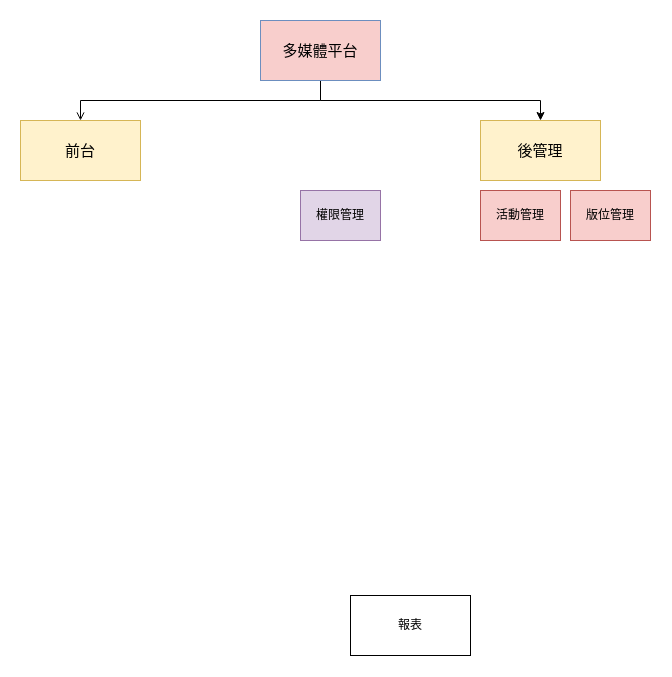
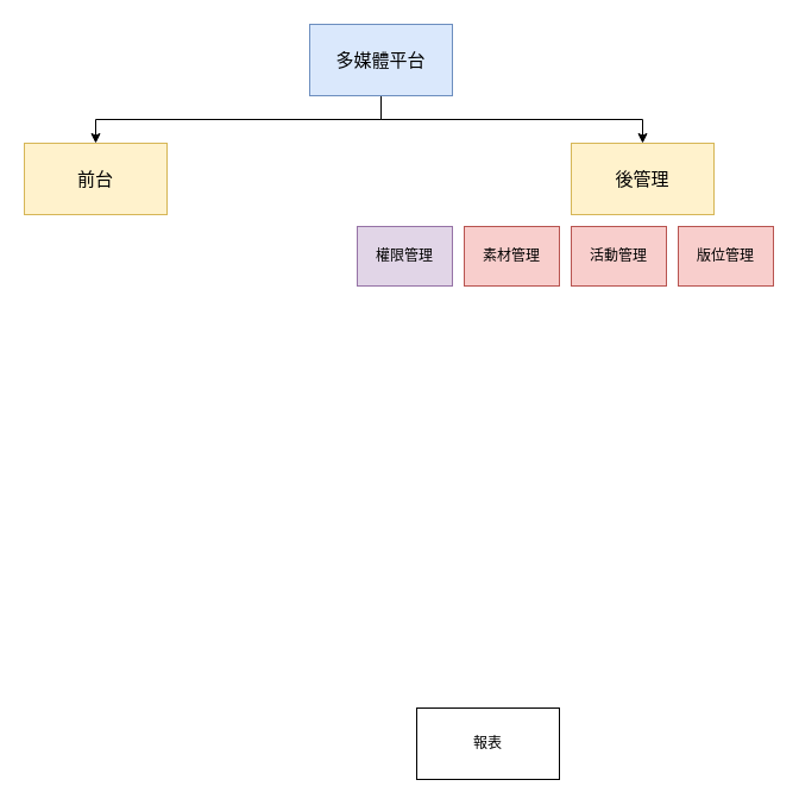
  <mxCell id="0" />
  <mxCell id="1" parent="0" />
- <mxCell id="2" style="edgeStyle=orthogonalEdgeStyle;rounded=0;orthogonalLoop=1;jettySize=auto;html=1;exitX=0.5;exitY=1;exitDx=0;exitDy=0;entryX=0.5;entryY=0;entryDx=0;entryDy=0;endArrow=open;" edge="1" parent="1" source="4" target="5"><mxGeometry relative="1" as="geometry" /></mxCell>
+ <mxCell id="2" style="edgeStyle=orthogonalEdgeStyle;rounded=0;orthogonalLoop=1;jettySize=auto;html=1;exitX=0.5;exitY=1;exitDx=0;exitDy=0;entryX=0.5;entryY=0;entryDx=0;entryDy=0;" edge="1" parent="1" source="4" target="5"><mxGeometry relative="1" as="geometry" /></mxCell>
  <mxCell id="3" style="edgeStyle=orthogonalEdgeStyle;rounded=0;orthogonalLoop=1;jettySize=auto;html=1;" edge="1" parent="1" target="6"><mxGeometry relative="1" as="geometry"><mxPoint x="320" y="80" as="sourcePoint" /><Array as="points"><mxPoint x="320" y="100" /><mxPoint x="540" y="100" /></Array></mxGeometry></mxCell>
- <mxCell id="4" value="&lt;font style=&quot;font-size: 15px&quot;&gt;多媒體平台&lt;/font&gt;" style="rounded=0;whiteSpace=wrap;html=1;fillColor=#f8cecc;strokeColor=#6c8ebf;" vertex="1" parent="1"><mxGeometry x="260" y="20" width="120" height="60" as="geometry" /></mxCell>
+ <mxCell id="4" value="&lt;font style=&quot;font-size: 15px&quot;&gt;多媒體平台&lt;/font&gt;" style="rounded=0;whiteSpace=wrap;html=1;fillColor=#dae8fc;strokeColor=#6c8ebf;" vertex="1" parent="1"><mxGeometry x="260" y="20" width="120" height="60" as="geometry" /></mxCell>
  <mxCell id="5" value="&lt;font style=&quot;font-size: 15px&quot;&gt;前台&lt;/font&gt;" style="rounded=0;whiteSpace=wrap;html=1;fillColor=#fff2cc;strokeColor=#d6b656;" vertex="1" parent="1"><mxGeometry x="20" y="120" width="120" height="60" as="geometry" /></mxCell>
  <mxCell id="6" value="&lt;font style=&quot;font-size: 15px&quot;&gt;後管理&lt;/font&gt;" style="rounded=0;whiteSpace=wrap;html=1;fillColor=#fff2cc;strokeColor=#d6b656;" vertex="1" parent="1"><mxGeometry x="480" y="120" width="120" height="60" as="geometry" /></mxCell>
+ <mxCell id="7" value="素材管理" style="rounded=0;whiteSpace=wrap;html=1;fillColor=#f8cecc;strokeColor=#b85450;" vertex="1" parent="1"><mxGeometry x="390" y="190" width="80" height="50" as="geometry" /></mxCell>
  <mxCell id="8" value="活動管理" style="rounded=0;whiteSpace=wrap;html=1;fillColor=#f8cecc;strokeColor=#b85450;" vertex="1" parent="1"><mxGeometry x="480" y="190" width="80" height="50" as="geometry" /></mxCell>
  <mxCell id="9" value="版位管理" style="rounded=0;whiteSpace=wrap;html=1;fillColor=#f8cecc;strokeColor=#b85450;" vertex="1" parent="1"><mxGeometry x="570" y="190" width="80" height="50" as="geometry" /></mxCell>
  <mxCell id="10" value="報表" style="rounded=0;whiteSpace=wrap;html=1;" vertex="1" parent="1"><mxGeometry x="350" y="595" width="120" height="60" as="geometry" /></mxCell>
  <mxCell id="11" value="權限管理" style="rounded=0;whiteSpace=wrap;html=1;fillColor=#e1d5e7;strokeColor=#9673a6;" vertex="1" parent="1"><mxGeometry x="300" y="190" width="80" height="50" as="geometry" /></mxCell>
